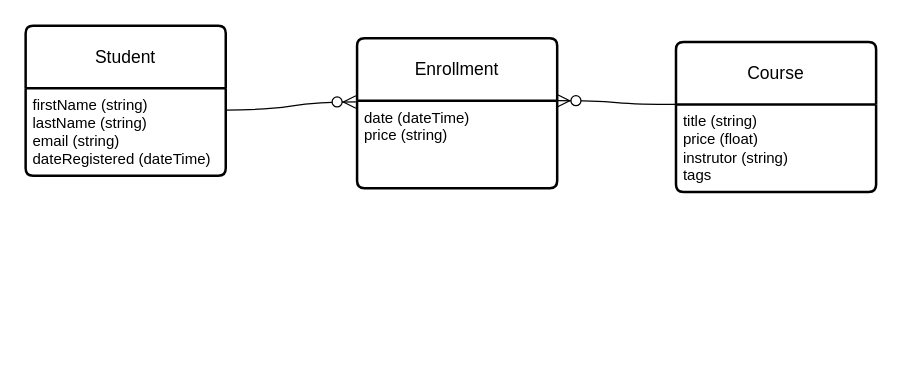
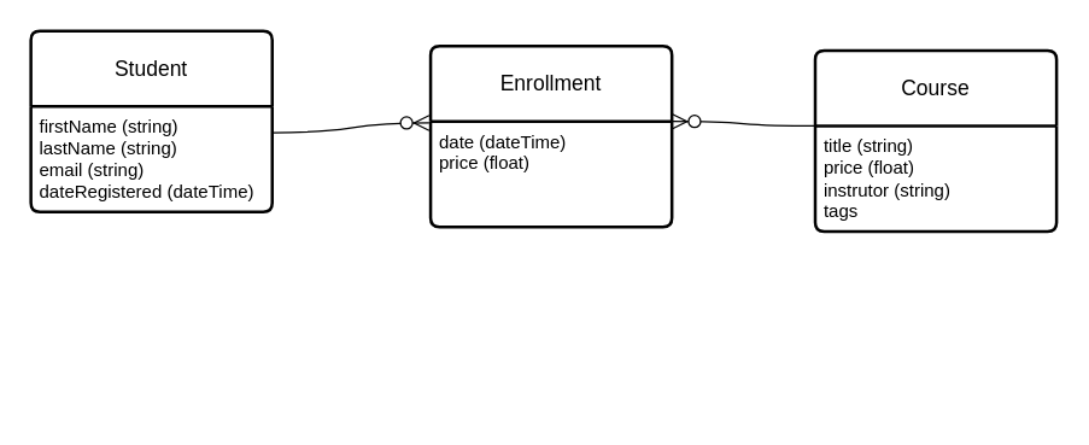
  <mxCell id="0" />
  <mxCell id="1" parent="0" />
  <mxCell id="2" value="Student" style="swimlane;childLayout=stackLayout;horizontal=1;startSize=50;horizontalStack=0;rounded=1;fontSize=14;fontStyle=0;strokeWidth=2;resizeParent=0;resizeLast=1;shadow=0;dashed=0;align=center;arcSize=4;whiteSpace=wrap;html=1;" vertex="1" parent="1"><mxGeometry x="20" y="20" width="160" height="120" as="geometry" /></mxCell>
  <mxCell id="3" value="firstName (string)&lt;div&gt;lastName (string)&lt;/div&gt;&lt;div&gt;email (string)&lt;/div&gt;&lt;div&gt;dateRegistered (dateTime)&lt;br&gt;&lt;div&gt;&lt;br&gt;&lt;/div&gt;&lt;div&gt;&lt;br&gt;&lt;/div&gt;&lt;div&gt;&lt;br&gt;&lt;/div&gt;&lt;div&gt;&lt;br&gt;&lt;/div&gt;&lt;div&gt;&lt;br&gt;&lt;/div&gt;&lt;/div&gt;" style="align=left;strokeColor=none;fillColor=none;spacingLeft=4;fontSize=12;verticalAlign=top;resizable=0;rotatable=0;part=1;html=1;" vertex="1" parent="2"><mxGeometry y="50" width="160" height="70" as="geometry" /></mxCell>
  <mxCell id="4" value="Course" style="swimlane;childLayout=stackLayout;horizontal=1;startSize=50;horizontalStack=0;rounded=1;fontSize=14;fontStyle=0;strokeWidth=2;resizeParent=0;resizeLast=1;shadow=0;dashed=0;align=center;arcSize=4;whiteSpace=wrap;html=1;" vertex="1" parent="1"><mxGeometry x="540" y="33" width="160" height="120" as="geometry"><mxRectangle x="239" y="45" width="80" height="50" as="alternateBounds" /></mxGeometry></mxCell>
  <mxCell id="5" value="&lt;div&gt;title (string)&lt;/div&gt;&lt;div&gt;price (float)&lt;/div&gt;&lt;div&gt;instrutor (string)&lt;/div&gt;&lt;div&gt;tags&lt;/div&gt;" style="align=left;strokeColor=none;fillColor=none;spacingLeft=4;fontSize=12;verticalAlign=top;resizable=0;rotatable=0;part=1;html=1;" vertex="1" parent="4"><mxGeometry y="50" width="160" height="70" as="geometry" /></mxCell>
  <mxCell id="6" value="Enrollment" style="swimlane;childLayout=stackLayout;horizontal=1;startSize=50;horizontalStack=0;rounded=1;fontSize=14;fontStyle=0;strokeWidth=2;resizeParent=0;resizeLast=1;shadow=0;dashed=0;align=center;arcSize=4;whiteSpace=wrap;html=1;" vertex="1" parent="1"><mxGeometry x="285" y="30" width="160" height="120" as="geometry" /></mxCell>
- <mxCell id="7" value="date (dateTime)&lt;div&gt;price (string)&lt;/div&gt;" style="align=left;strokeColor=none;fillColor=none;spacingLeft=4;fontSize=12;verticalAlign=top;resizable=0;rotatable=0;part=1;html=1;" vertex="1" parent="6"><mxGeometry y="50" width="160" height="70" as="geometry" /></mxCell>
+ <mxCell id="7" value="date (dateTime)&lt;div&gt;price (float)&lt;/div&gt;" style="align=left;strokeColor=none;fillColor=none;spacingLeft=4;fontSize=12;verticalAlign=top;resizable=0;rotatable=0;part=1;html=1;" vertex="1" parent="6"><mxGeometry y="50" width="160" height="70" as="geometry" /></mxCell>
  <mxCell id="8" value="" style="edgeStyle=entityRelationEdgeStyle;fontSize=12;html=1;endArrow=ERzeroToMany;endFill=1;rounded=0;startSize=8;endSize=8;curved=1;entryX=-0.006;entryY=0.425;entryDx=0;entryDy=0;exitX=1;exitY=0.25;exitDx=0;exitDy=0;entryPerimeter=0;" edge="1" parent="1" source="3" target="6"><mxGeometry width="100" height="100" relative="1" as="geometry"><mxPoint x="164" y="137" as="sourcePoint" /><mxPoint x="254" y="232.5" as="targetPoint" /><Array as="points"><mxPoint x="220" y="272.5" /></Array></mxGeometry></mxCell>
  <mxCell id="9" value="" style="edgeStyle=entityRelationEdgeStyle;fontSize=12;html=1;endArrow=ERzeroToMany;endFill=1;rounded=0;startSize=8;endSize=8;curved=1;entryX=1;entryY=0;entryDx=0;entryDy=0;exitX=0;exitY=0;exitDx=0;exitDy=0;" edge="1" parent="1" source="5" target="7"><mxGeometry width="100" height="100" relative="1" as="geometry"><mxPoint x="394" y="20" as="sourcePoint" /><mxPoint x="483" y="166" as="targetPoint" /><Array as="points"><mxPoint x="434" y="204.5" /><mxPoint x="453" y="73" /></Array></mxGeometry></mxCell>
